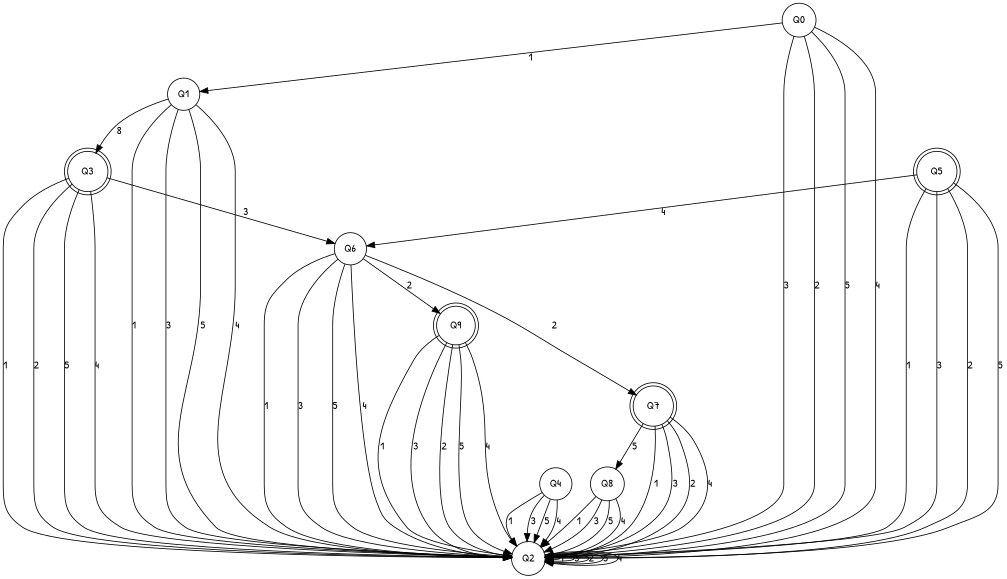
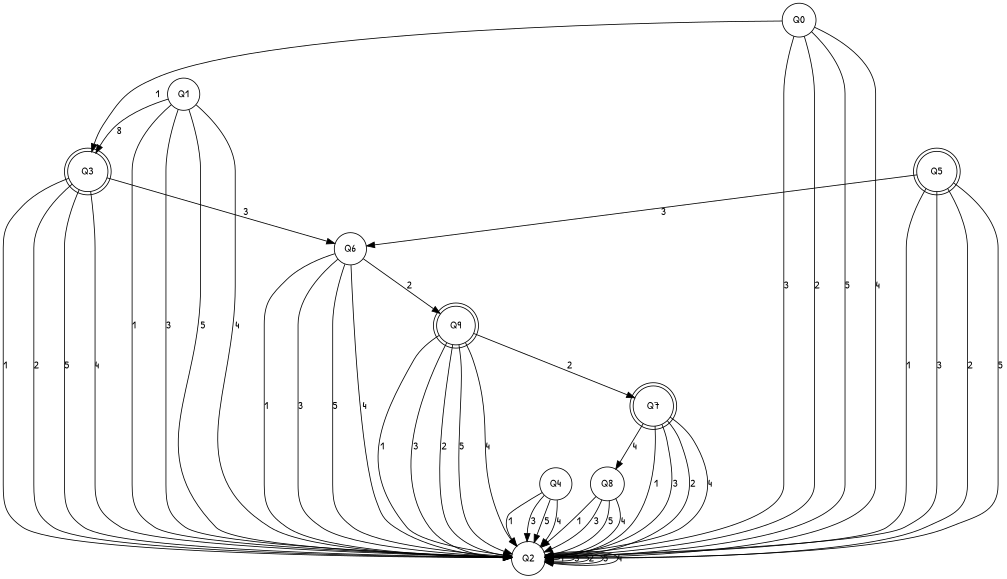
  digraph {
    fontname="Patrick Hand"
    node [fontname="Patrick Hand" shape=circle]
    edge [fontname="Patrick Hand"]
    Q3 [shape=doublecircle]
    Q1
    Q2
    Q6
    Q9 [shape=doublecircle]
    Q4
    Q8
    Q7 [shape=doublecircle]
    Q0
    Q5 [shape=doublecircle]
    Q3 -> Q2 [label=1]
    Q3 -> Q2 [label=2]
    Q3 -> Q2 [label=5]
    Q3 -> Q2 [label=4]
    Q3 -> Q6 [label=3]
    Q1 -> Q3 [label=8]
    Q1 -> Q2 [label=1]
    Q1 -> Q2 [label=3]
    Q1 -> Q2 [label=5]
    Q1 -> Q2 [label=4]
    Q2 -> Q2 [label=1]
    Q2 -> Q2 [label=3]
    Q2 -> Q2 [label=2]
    Q2 -> Q2 [label=5]
    Q2 -> Q2 [label=4]
    Q6 -> Q2 [label=1]
    Q6 -> Q2 [label=3]
    Q6 -> Q2 [label=5]
    Q6 -> Q2 [label=4]
    Q6 -> Q9 [label=2]
-   Q6 -> Q7 [label=2]
+   Q9 -> Q7 [label=2]
    Q9 -> Q2 [label=1]
    Q9 -> Q2 [label=3]
    Q9 -> Q2 [label=2]
    Q9 -> Q2 [label=5]
    Q9 -> Q2 [label=4]
    Q4 -> Q2 [label=1]
    Q4 -> Q2 [label=3]
    Q4 -> Q2 [label=5]
    Q4 -> Q2 [label=4]
    Q8 -> Q2 [label=1]
    Q8 -> Q2 [label=3]
    Q8 -> Q2 [label=5]
    Q8 -> Q2 [label=4]
    Q7 -> Q2 [label=1]
    Q7 -> Q2 [label=3]
    Q7 -> Q2 [label=2]
    Q7 -> Q2 [label=4]
-   Q7 -> Q8 [label=5]
-   Q0 -> Q1 [label=1]
+   Q7 -> Q8 [label=4]
+   Q0 -> Q3 [label=1]
    Q0 -> Q2 [label=3]
    Q0 -> Q2 [label=2]
    Q0 -> Q2 [label=5]
    Q0 -> Q2 [label=4]
    Q5 -> Q2 [label=1]
    Q5 -> Q2 [label=3]
    Q5 -> Q2 [label=2]
    Q5 -> Q2 [label=5]
-   Q5 -> Q6 [label=4]
+   Q5 -> Q6 [label=3]
  }
